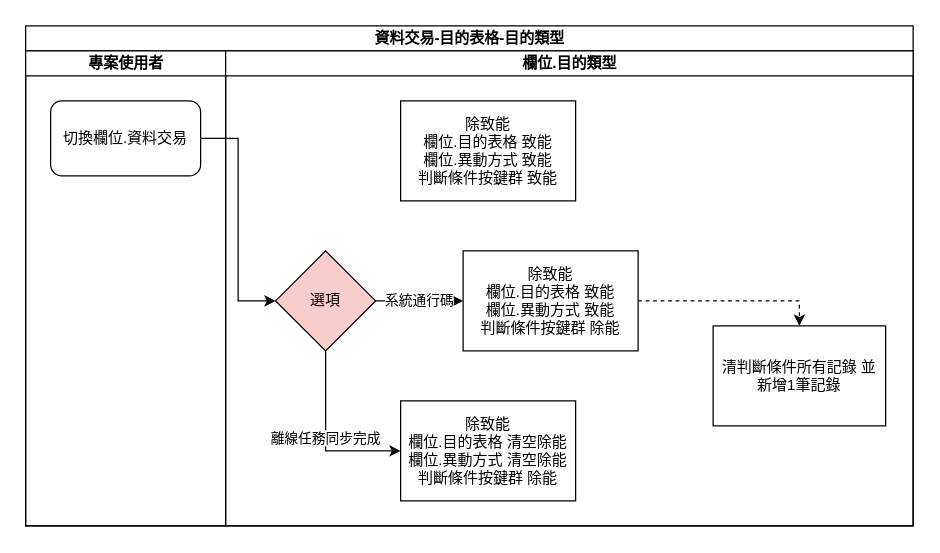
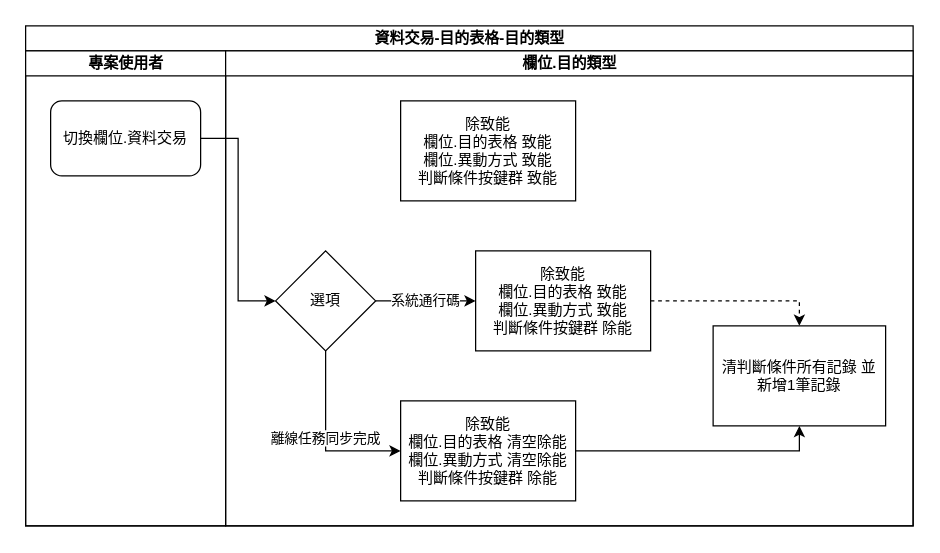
  <mxCell id="0" />
  <mxCell id="1" parent="0" />
  <mxCell id="2" value="資料交易-目的表格-目的類型" style="swimlane;html=1;childLayout=stackLayout;resizeParent=1;resizeParentMax=0;startSize=20;" vertex="1" parent="1"><mxGeometry x="20" y="20" width="710" height="400" as="geometry"><mxRectangle x="40" y="40" width="91" height="20" as="alternateBounds" /></mxGeometry></mxCell>
  <mxCell id="3" value="專案使用者" style="swimlane;html=1;startSize=20;" vertex="1" parent="2"><mxGeometry y="20" width="160" height="380" as="geometry" /></mxCell>
  <mxCell id="4" value="切換欄位.資料交易" style="rounded=1;whiteSpace=wrap;html=1;" vertex="1" parent="3"><mxGeometry x="20" y="40" width="120" height="60" as="geometry" /></mxCell>
  <mxCell id="5" value="欄位.目的類型" style="swimlane;html=1;startSize=20;" vertex="1" parent="2"><mxGeometry x="160" y="20" width="550" height="380" as="geometry" /></mxCell>
  <mxCell id="6" value="系統通行碼" style="edgeStyle=orthogonalEdgeStyle;rounded=0;orthogonalLoop=1;jettySize=auto;html=1;exitX=1;exitY=0.5;exitDx=0;exitDy=0;entryX=0;entryY=0.5;entryDx=0;entryDy=0;" edge="1" parent="5" source="8" target="13"><mxGeometry relative="1" as="geometry" /></mxCell>
  <mxCell id="7" value="離線任務同步完成" style="edgeStyle=orthogonalEdgeStyle;rounded=0;orthogonalLoop=1;jettySize=auto;html=1;exitX=0.5;exitY=1;exitDx=0;exitDy=0;entryX=0;entryY=0.5;entryDx=0;entryDy=0;" edge="1" parent="5" source="8" target="10"><mxGeometry relative="1" as="geometry"><mxPoint x="140" y="320" as="targetPoint" /></mxGeometry></mxCell>
- <mxCell id="8" value="選項" style="rhombus;whiteSpace=wrap;html=1;fillColor=#f8cecc;" vertex="1" parent="5"><mxGeometry x="40" y="160" width="80" height="80" as="geometry" /></mxCell>
+ <mxCell id="8" value="選項" style="rhombus;whiteSpace=wrap;html=1;" vertex="1" parent="5"><mxGeometry x="40" y="160" width="80" height="80" as="geometry" /></mxCell>
+ <mxCell id="9" style="edgeStyle=orthogonalEdgeStyle;rounded=0;orthogonalLoop=1;jettySize=auto;html=1;exitX=1;exitY=0.5;exitDx=0;exitDy=0;entryX=0.5;entryY=1;entryDx=0;entryDy=0;" edge="1" parent="5" source="10" target="14"><mxGeometry relative="1" as="geometry" /></mxCell>
  <mxCell id="10" value="除致能&lt;br&gt;欄位.目的表格 清空除能&lt;br&gt;欄位.異動方式 清空除能&lt;br&gt;判斷條件按鍵群 除能" style="rounded=0;whiteSpace=wrap;html=1;" vertex="1" parent="5"><mxGeometry x="140" y="280" width="140" height="80" as="geometry" /></mxCell>
  <mxCell id="11" value="除致能&lt;br&gt;欄位.目的表格 致能&lt;br&gt;欄位.異動方式 致能&lt;br&gt;判斷條件按鍵群 致能" style="rounded=0;whiteSpace=wrap;html=1;" vertex="1" parent="5"><mxGeometry x="140" y="40" width="140" height="80" as="geometry" /></mxCell>
  <mxCell id="12" style="edgeStyle=orthogonalEdgeStyle;rounded=0;orthogonalLoop=1;jettySize=auto;html=1;exitX=1;exitY=0.5;exitDx=0;exitDy=0;entryX=0.5;entryY=0;entryDx=0;entryDy=0;dashed=1;" edge="1" parent="5" source="13" target="14"><mxGeometry relative="1" as="geometry" /></mxCell>
- <mxCell id="13" value="除致能&lt;br&gt;欄位.目的表格 致能&lt;br&gt;欄位.異動方式 致能&lt;br&gt;判斷條件按鍵群 除能" style="rounded=0;whiteSpace=wrap;html=1;" vertex="1" parent="5"><mxGeometry x="190" y="160" width="140" height="80" as="geometry" /></mxCell>
+ <mxCell id="13" value="除致能&lt;br&gt;欄位.目的表格 致能&lt;br&gt;欄位.異動方式 致能&lt;br&gt;判斷條件按鍵群 除能" style="rounded=0;whiteSpace=wrap;html=1;" vertex="1" parent="5"><mxGeometry x="200" y="160" width="140" height="80" as="geometry" /></mxCell>
  <mxCell id="14" value="清判斷條件所有記錄 並 新增1筆記錄" style="rounded=0;whiteSpace=wrap;html=1;" vertex="1" parent="5"><mxGeometry x="390" y="220" width="138" height="80" as="geometry" /></mxCell>
  <mxCell id="15" style="edgeStyle=orthogonalEdgeStyle;rounded=0;orthogonalLoop=1;jettySize=auto;html=1;exitX=1;exitY=0.5;exitDx=0;exitDy=0;entryX=0;entryY=0.5;entryDx=0;entryDy=0;" edge="1" parent="2" source="4" target="8"><mxGeometry relative="1" as="geometry" /></mxCell>
